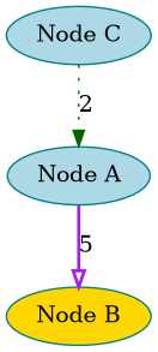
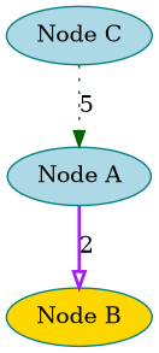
  digraph {
    node [color=teal fillcolor=lightblue style=filled]
    n1 [label="Node A"]
    n2 [fillcolor=gold label="Node B"]
    n3 [label="Node C"]
-   n1 -> n2 [arrowhead=onormal color=purple label=5 style=bold]
-   n3 -> n1 [arrowhead=normal color=darkgreen label=2 style=dotted]
+   n1 -> n2 [arrowhead=onormal color=purple label=2 style=bold]
+   n3 -> n1 [arrowhead=normal color=darkgreen label=5 style=dotted]
  }
